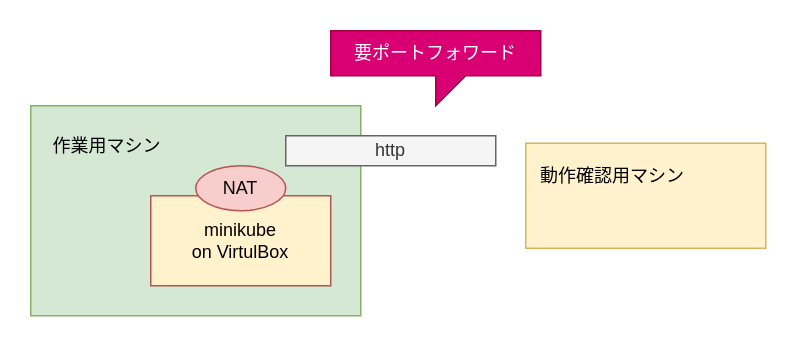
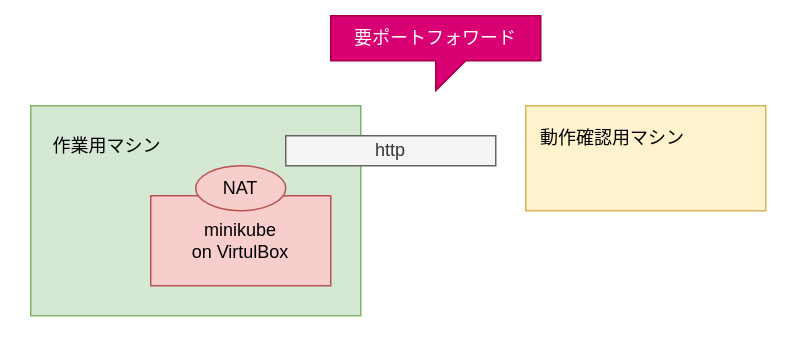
  <mxCell id="0" />
  <mxCell id="1" parent="0" />
  <mxCell id="2" value="作業用マシン" style="rounded=0;whiteSpace=wrap;html=1;fillColor=#d5e8d4;strokeColor=#82b366;align=left;verticalAlign=top;spacing=15;" parent="1" vertex="1"><mxGeometry x="20" y="70" width="220" height="140" as="geometry" /></mxCell>
- <mxCell id="3" value="minikube&lt;br&gt;on VirtulBox" style="rounded=0;whiteSpace=wrap;html=1;fillColor=#fff2cc;strokeColor=#b85450;" parent="1" vertex="1"><mxGeometry x="100" y="130" width="120" height="60" as="geometry" /></mxCell>
+ <mxCell id="3" value="minikube&lt;br&gt;on VirtulBox" style="rounded=0;whiteSpace=wrap;html=1;fillColor=#f8cecc;strokeColor=#b85450;" parent="1" vertex="1"><mxGeometry x="100" y="130" width="120" height="60" as="geometry" /></mxCell>
  <mxCell id="4" value="NAT" style="ellipse;whiteSpace=wrap;html=1;align=center;fillColor=#f8cecc;strokeColor=#b85450;" parent="1" vertex="1"><mxGeometry x="130" y="110" width="60" height="30" as="geometry" /></mxCell>
- <mxCell id="5" value="動作確認用マシン" style="rounded=0;whiteSpace=wrap;html=1;align=left;verticalAlign=top;spacing=10;fillColor=#fff2cc;strokeColor=#d6b656;" parent="1" vertex="1"><mxGeometry x="350" y="95" width="160" height="70" as="geometry" /></mxCell>
+ <mxCell id="5" value="動作確認用マシン" style="rounded=0;whiteSpace=wrap;html=1;align=left;verticalAlign=top;spacing=10;fillColor=#fff2cc;strokeColor=#d6b656;" parent="1" vertex="1"><mxGeometry x="350" y="70" width="160" height="70" as="geometry" /></mxCell>
  <mxCell id="6" value="http" style="text;html=1;align=center;verticalAlign=middle;whiteSpace=wrap;rounded=0;fillColor=#f5f5f5;strokeColor=#666666;fontColor=#333333;" parent="1" vertex="1"><mxGeometry x="190" y="90" width="140" height="20" as="geometry" /></mxCell>
- <mxCell id="7" value="要ポートフォワード" style="shape=callout;whiteSpace=wrap;html=1;perimeter=calloutPerimeter;fillColor=#d80073;strokeColor=#A50040;fontColor=#ffffff;position2=0.5;size=20;position=0.5;" vertex="1" parent="1"><mxGeometry x="220" y="20" width="140" height="50" as="geometry" /></mxCell>
+ <mxCell id="7" value="要ポートフォワード" style="shape=callout;whiteSpace=wrap;html=1;perimeter=calloutPerimeter;fillColor=#d80073;strokeColor=#A50040;fontColor=#ffffff;position2=0.5;size=20;position=0.5;" vertex="1" parent="1"><mxGeometry x="220" y="10" width="140" height="50" as="geometry" /></mxCell>
